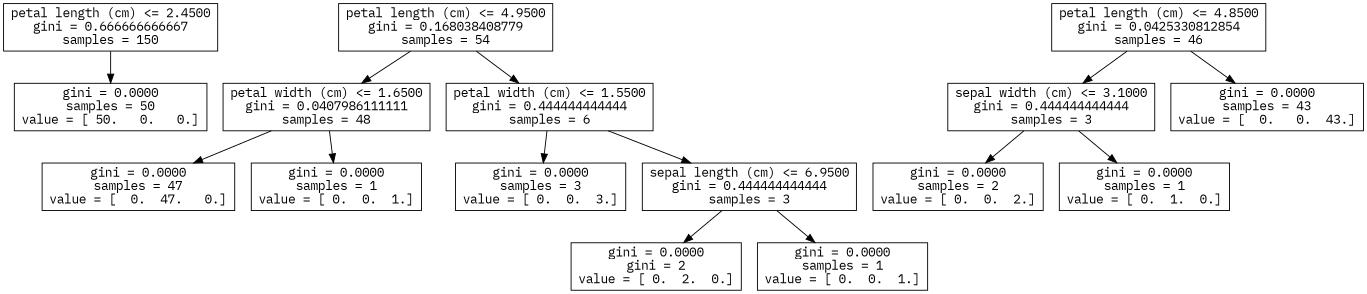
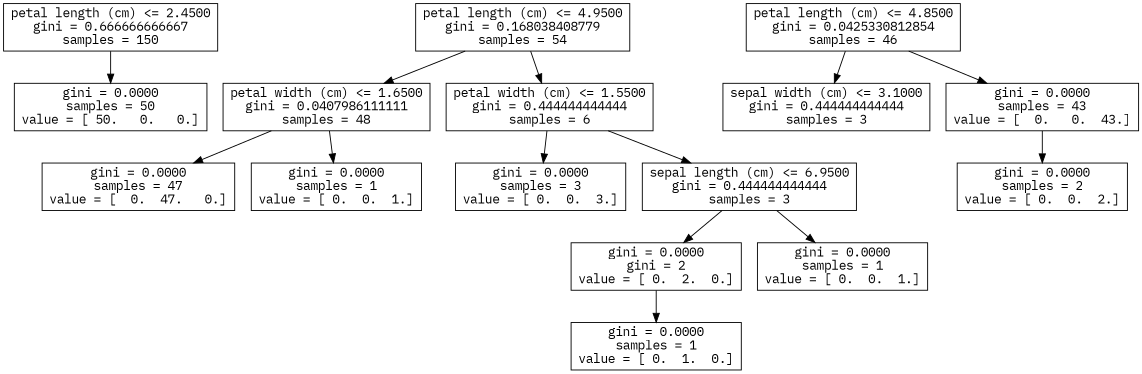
  digraph {
    fontname="IBM Plex Mono"
    node [fontname="IBM Plex Mono" shape=box]
    edge [fontname="IBM Plex Mono"]
    n1 [label="petal length (cm) <= 2.4500\ngini = 0.666666666667\nsamples = 150"]
    n2 [label="gini = 0.0000\nsamples = 50\nvalue = [ 50.   0.   0.]"]
    n3 [label="petal length (cm) <= 4.9500\ngini = 0.168038408779\nsamples = 54"]
    n4 [label="petal width (cm) <= 1.6500\ngini = 0.0407986111111\nsamples = 48"]
    n5 [label="petal width (cm) <= 1.5500\ngini = 0.444444444444\nsamples = 6"]
    n6 [label="petal length (cm) <= 4.8500\ngini = 0.0425330812854\nsamples = 46"]
    n7 [label="sepal width (cm) <= 3.1000\ngini = 0.444444444444\nsamples = 3"]
    n8 [label="gini = 0.0000\nsamples = 43\nvalue = [  0.   0.  43.]"]
    n9 [label="gini = 0.0000\nsamples = 47\nvalue = [  0.  47.   0.]"]
    n10 [label="gini = 0.0000\nsamples = 1\nvalue = [ 0.  0.  1.]"]
    n11 [label="gini = 0.0000\nsamples = 3\nvalue = [ 0.  0.  3.]"]
    n12 [label="sepal length (cm) <= 6.9500\ngini = 0.444444444444\nsamples = 3"]
    n13 [label="gini = 0.0000\ngini = 2\nvalue = [ 0.  2.  0.]"]
    n14 [label="gini = 0.0000\nsamples = 1\nvalue = [ 0.  0.  1.]"]
    n15 [label="gini = 0.0000\nsamples = 2\nvalue = [ 0.  0.  2.]"]
    n16 [label="gini = 0.0000\nsamples = 1\nvalue = [ 0.  1.  0.]"]
    n1 -> n2
    n3 -> n4
    n3 -> n5
    n4 -> n9
    n4 -> n10
    n5 -> n11
    n5 -> n12
    n6 -> n7
    n6 -> n8
-   n7 -> n15
-   n7 -> n16
+   n8 -> n15
+   n13 -> n16
    n12 -> n13
    n12 -> n14
  }
